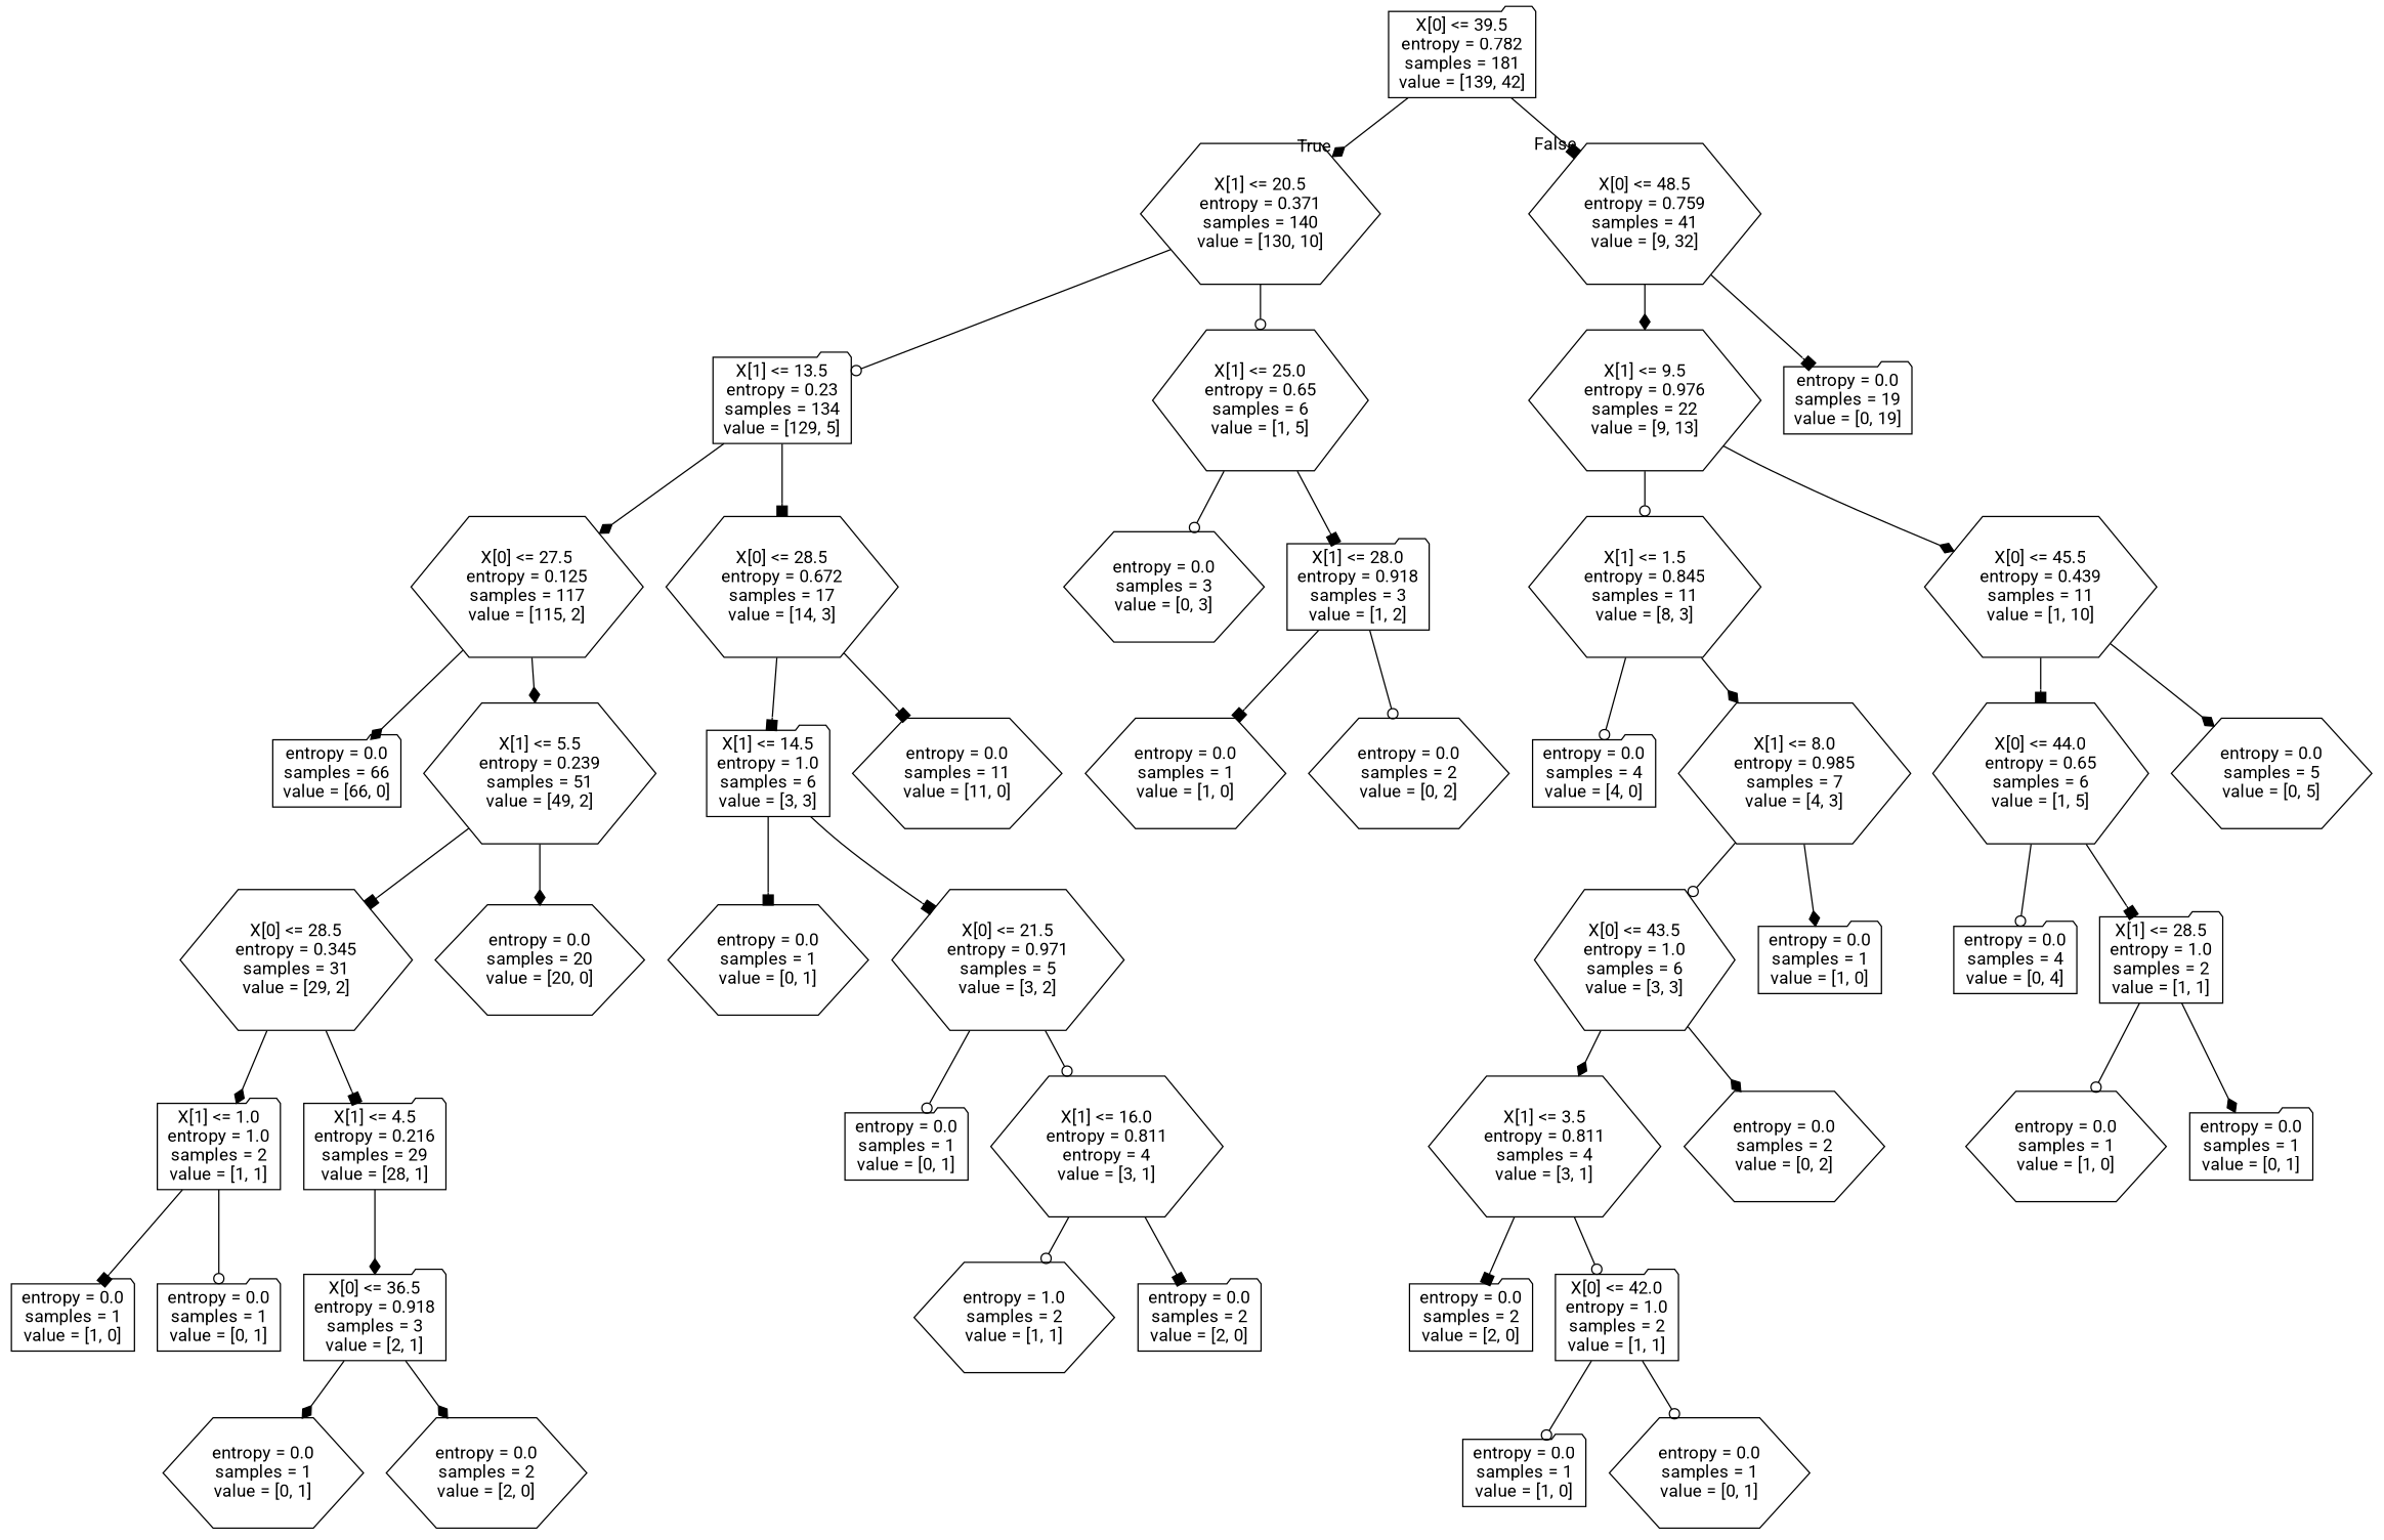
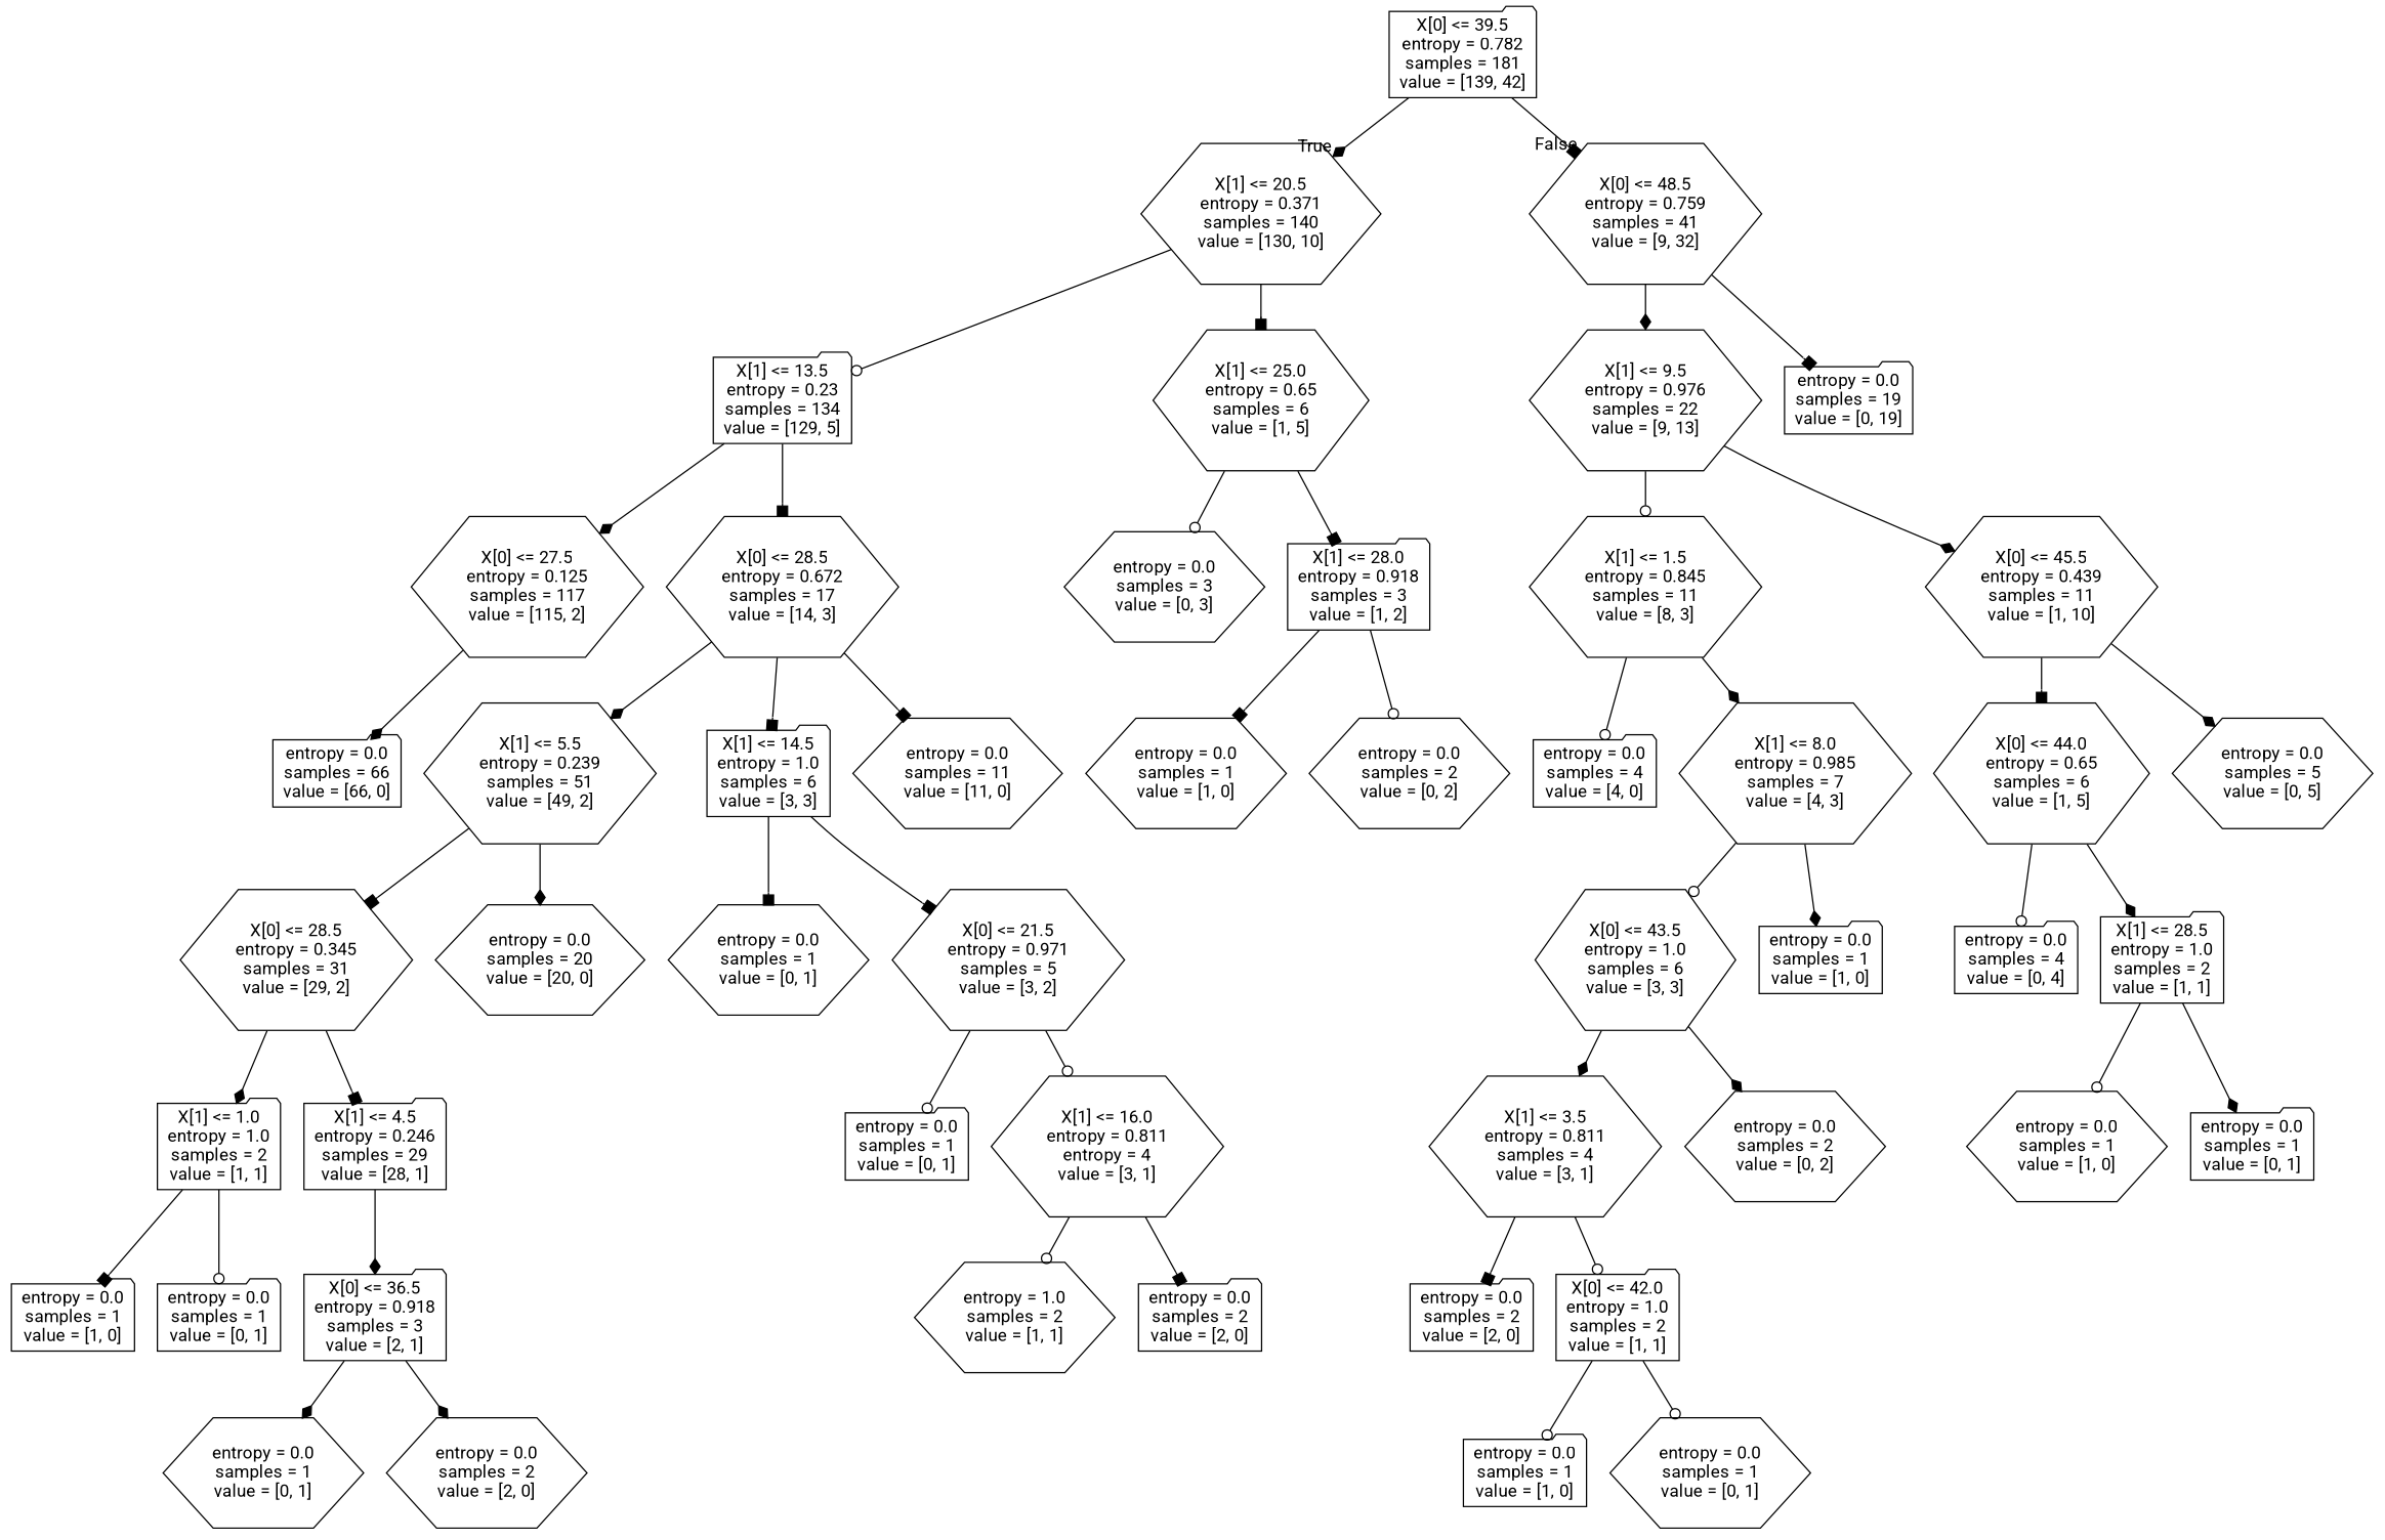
  digraph {
    fontname=Roboto
    node [fontname=Roboto shape=hexagon]
    edge [arrowhead=diamond fontname=Roboto]
    n1 [label="X[0] <= 39.5\nentropy = 0.782\nsamples = 181\nvalue = [139, 42]" shape=folder]
    n2 [label="X[1] <= 20.5\nentropy = 0.371\nsamples = 140\nvalue = [130, 10]"]
    n3 [label="X[0] <= 48.5\nentropy = 0.759\nsamples = 41\nvalue = [9, 32]"]
    n4 [label="X[1] <= 13.5\nentropy = 0.23\nsamples = 134\nvalue = [129, 5]" shape=folder]
    n5 [label="X[1] <= 25.0\nentropy = 0.65\nsamples = 6\nvalue = [1, 5]"]
    n6 [label="X[1] <= 9.5\nentropy = 0.976\nsamples = 22\nvalue = [9, 13]"]
    n7 [label="entropy = 0.0\nsamples = 19\nvalue = [0, 19]" shape=folder]
    n8 [label="X[0] <= 27.5\nentropy = 0.125\nsamples = 117\nvalue = [115, 2]"]
    n9 [label="X[0] <= 28.5\nentropy = 0.672\nsamples = 17\nvalue = [14, 3]"]
    n10 [label="entropy = 0.0\nsamples = 3\nvalue = [0, 3]"]
    n11 [label="X[1] <= 28.0\nentropy = 0.918\nsamples = 3\nvalue = [1, 2]" shape=folder]
    n12 [label="entropy = 0.0\nsamples = 66\nvalue = [66, 0]" shape=folder]
    n13 [label="X[1] <= 5.5\nentropy = 0.239\nsamples = 51\nvalue = [49, 2]"]
    n14 [label="X[1] <= 14.5\nentropy = 1.0\nsamples = 6\nvalue = [3, 3]" shape=folder]
    n15 [label="entropy = 0.0\nsamples = 11\nvalue = [11, 0]"]
    n16 [label="X[0] <= 28.5\nentropy = 0.345\nsamples = 31\nvalue = [29, 2]"]
    n17 [label="entropy = 0.0\nsamples = 20\nvalue = [20, 0]"]
    n18 [label="X[1] <= 1.0\nentropy = 1.0\nsamples = 2\nvalue = [1, 1]" shape=folder]
-   n19 [label="X[1] <= 4.5\nentropy = 0.216\nsamples = 29\nvalue = [28, 1]" shape=folder]
+   n19 [label="X[1] <= 4.5\nentropy = 0.246\nsamples = 29\nvalue = [28, 1]" shape=folder]
    n20 [label="entropy = 0.0\nsamples = 1\nvalue = [1, 0]" shape=folder]
    n21 [label="entropy = 0.0\nsamples = 1\nvalue = [0, 1]" shape=folder]
    n22 [label="X[0] <= 36.5\nentropy = 0.918\nsamples = 3\nvalue = [2, 1]" shape=folder]
    n23 [label="entropy = 0.0\nsamples = 1\nvalue = [0, 1]"]
    n24 [label="entropy = 0.0\nsamples = 2\nvalue = [2, 0]"]
    n25 [label="entropy = 0.0\nsamples = 1\nvalue = [0, 1]"]
    n26 [label="X[0] <= 21.5\nentropy = 0.971\nsamples = 5\nvalue = [3, 2]"]
    n27 [label="entropy = 0.0\nsamples = 1\nvalue = [0, 1]" shape=folder]
    n28 [label="X[1] <= 16.0\nentropy = 0.811\nentropy = 4\nvalue = [3, 1]"]
    n29 [label="entropy = 1.0\nsamples = 2\nvalue = [1, 1]"]
    n30 [label="entropy = 0.0\nsamples = 2\nvalue = [2, 0]" shape=folder]
    n31 [label="entropy = 0.0\nsamples = 1\nvalue = [1, 0]"]
    n32 [label="entropy = 0.0\nsamples = 2\nvalue = [0, 2]"]
    n33 [label="X[1] <= 1.5\nentropy = 0.845\nsamples = 11\nvalue = [8, 3]"]
    n34 [label="X[0] <= 45.5\nentropy = 0.439\nsamples = 11\nvalue = [1, 10]"]
    n35 [label="entropy = 0.0\nsamples = 4\nvalue = [4, 0]" shape=folder]
    n36 [label="X[1] <= 8.0\nentropy = 0.985\nsamples = 7\nvalue = [4, 3]"]
    n37 [label="X[0] <= 44.0\nentropy = 0.65\nsamples = 6\nvalue = [1, 5]"]
    n38 [label="entropy = 0.0\nsamples = 5\nvalue = [0, 5]"]
    n39 [label="X[0] <= 43.5\nentropy = 1.0\nsamples = 6\nvalue = [3, 3]"]
    n40 [label="entropy = 0.0\nsamples = 1\nvalue = [1, 0]" shape=folder]
    n41 [label="X[1] <= 3.5\nentropy = 0.811\nsamples = 4\nvalue = [3, 1]"]
    n42 [label="entropy = 0.0\nsamples = 2\nvalue = [0, 2]"]
    n43 [label="entropy = 0.0\nsamples = 2\nvalue = [2, 0]" shape=folder]
    n44 [label="X[0] <= 42.0\nentropy = 1.0\nsamples = 2\nvalue = [1, 1]" shape=folder]
    n45 [label="entropy = 0.0\nsamples = 1\nvalue = [1, 0]" shape=folder]
    n46 [label="entropy = 0.0\nsamples = 1\nvalue = [0, 1]"]
    n47 [label="entropy = 0.0\nsamples = 4\nvalue = [0, 4]" shape=folder]
    n48 [label="X[1] <= 28.5\nentropy = 1.0\nsamples = 2\nvalue = [1, 1]" shape=folder]
    n49 [label="entropy = 0.0\nsamples = 1\nvalue = [1, 0]"]
    n50 [label="entropy = 0.0\nsamples = 1\nvalue = [0, 1]" shape=folder]
    n1 -> n2 [headlabel=True labelangle=45 labeldistance=2.5]
    n1 -> n3 [arrowhead=box headlabel=False labelangle=-45 labeldistance=2.5]
    n2 -> n4 [arrowhead=odot]
-   n2 -> n5 [arrowhead=odot]
+   n2 -> n5 [arrowhead=box]
    n3 -> n6
    n3 -> n7 [arrowhead=box]
    n4 -> n8
    n4 -> n9 [arrowhead=box]
    n5 -> n10 [arrowhead=odot]
    n5 -> n11 [arrowhead=box]
    n6 -> n33 [arrowhead=odot]
    n6 -> n34
    n8 -> n12
-   n8 -> n13
+   n9 -> n13
    n9 -> n14 [arrowhead=box]
    n9 -> n15 [arrowhead=box]
    n11 -> n31 [arrowhead=box]
    n11 -> n32 [arrowhead=odot]
    n13 -> n16 [arrowhead=box]
    n13 -> n17
    n14 -> n25 [arrowhead=box]
    n14 -> n26 [arrowhead=box]
    n16 -> n18
    n16 -> n19 [arrowhead=box]
    n18 -> n20 [arrowhead=box]
    n18 -> n21 [arrowhead=odot]
    n19 -> n22
    n22 -> n23
    n22 -> n24
    n26 -> n27 [arrowhead=odot]
    n26 -> n28 [arrowhead=odot]
    n28 -> n29 [arrowhead=odot]
    n28 -> n30 [arrowhead=box]
    n33 -> n35 [arrowhead=odot]
    n33 -> n36
    n34 -> n37 [arrowhead=box]
    n34 -> n38
    n36 -> n39 [arrowhead=odot]
    n36 -> n40
    n37 -> n47 [arrowhead=odot]
-   n37 -> n48 [arrowhead=box]
+   n37 -> n48
    n39 -> n41
    n39 -> n42
    n41 -> n43 [arrowhead=box]
    n41 -> n44 [arrowhead=odot]
    n44 -> n45 [arrowhead=odot]
    n44 -> n46 [arrowhead=odot]
    n48 -> n49 [arrowhead=odot]
    n48 -> n50
  }
